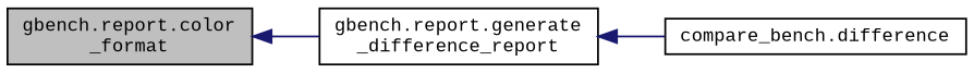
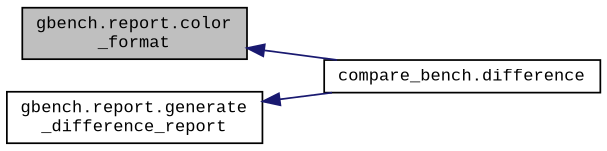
  digraph {
    fontname="Liberation Mono"
    rankdir=LR
    node [color=black fillcolor=white fontname="Liberation Mono" fontsize=10 shape=record style=filled]
    edge [color=midnightblue dir=back fontname="Liberation Mono" fontsize=10 labelfontname=Helvetica labelfontsize=10 style=solid]
    n1 [fillcolor=grey75 fontcolor=black height=0.2 label="gbench.report.color\l_format" width=0.4]
    n2 [height=0.2 label="gbench.report.generate\l_difference_report" width=0.4]
    n3 [height=0.2 label="compare_bench.difference" width=0.4]
-   n1 -> n2
+   n1 -> n3
    n2 -> n3
  }
